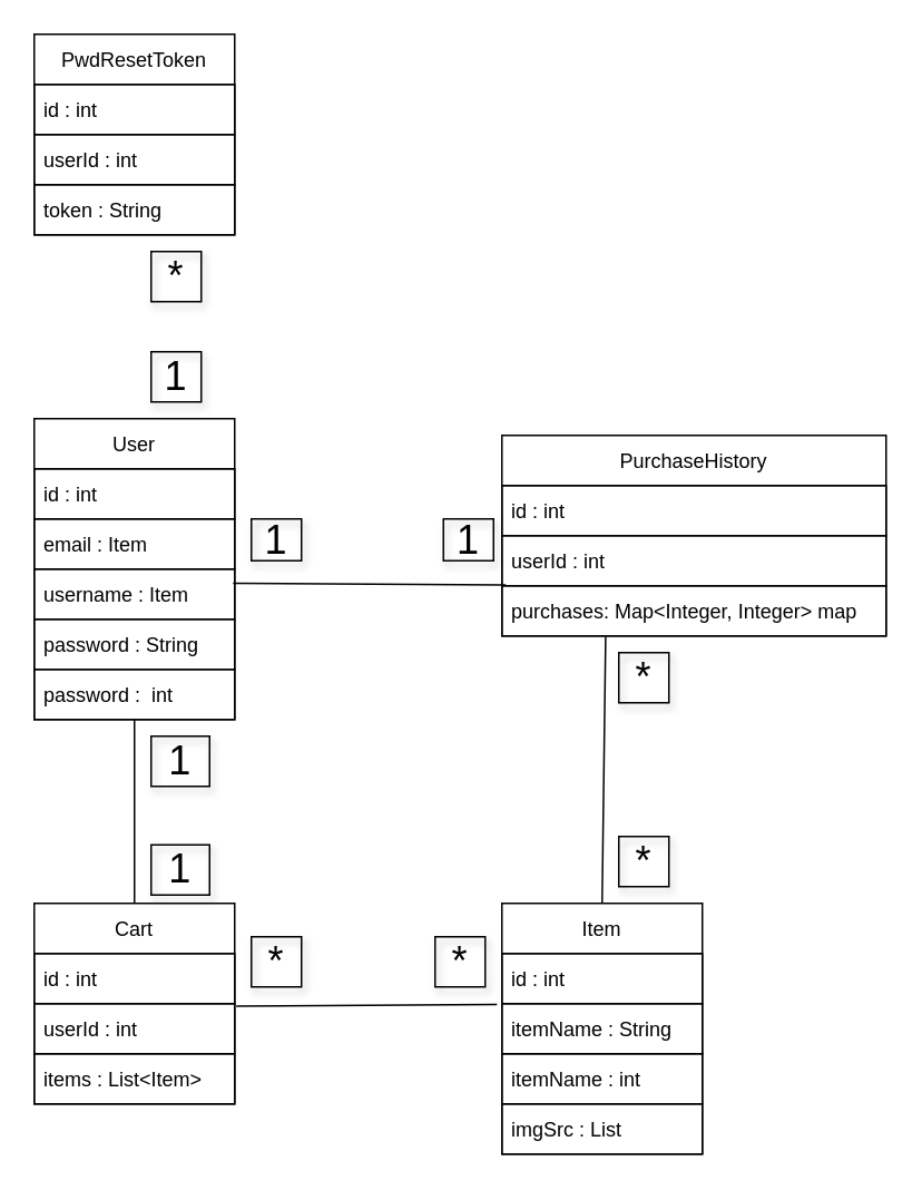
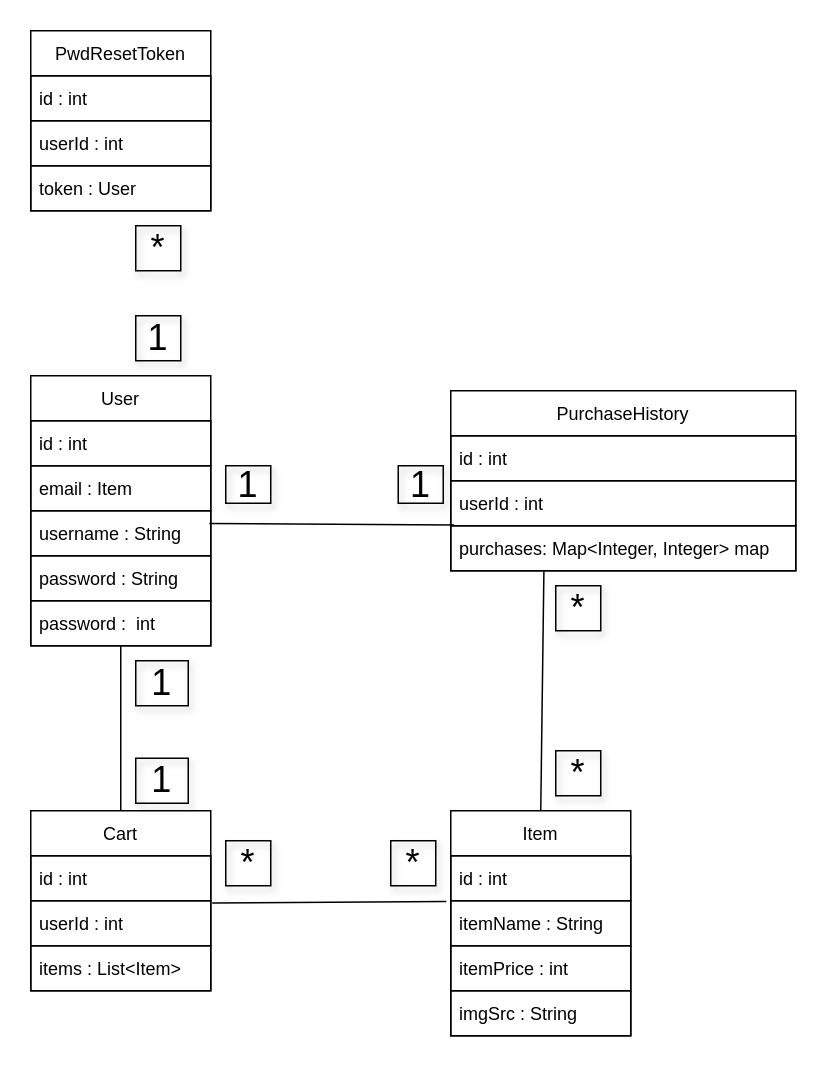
  <mxCell id="0" />
  <mxCell id="1" parent="0" />
  <mxCell id="2" value="User" style="swimlane;fontStyle=0;childLayout=stackLayout;horizontal=1;startSize=30;horizontalStack=0;resizeParent=1;resizeParentMax=0;resizeLast=0;collapsible=1;marginBottom=0;fontColor=#000000;strokeColor=#000000;" parent="1" vertex="1"><mxGeometry x="20" y="250" width="120" height="180" as="geometry" /></mxCell>
  <mxCell id="3" value="id : int" style="text;strokeColor=#000000;fillColor=none;align=left;verticalAlign=middle;spacingLeft=4;spacingRight=4;overflow=hidden;points=[[0,0.5],[1,0.5]];portConstraint=eastwest;rotatable=0;fontColor=#000000;" parent="2" vertex="1"><mxGeometry y="30" width="120" height="30" as="geometry" /></mxCell>
  <mxCell id="4" value="email : Item" style="text;strokeColor=#000000;fillColor=none;align=left;verticalAlign=middle;spacingLeft=4;spacingRight=4;overflow=hidden;points=[[0,0.5],[1,0.5]];portConstraint=eastwest;rotatable=0;fontColor=#000000;" parent="2" vertex="1"><mxGeometry y="60" width="120" height="30" as="geometry" /></mxCell>
- <mxCell id="5" value="username : Item" style="text;strokeColor=#000000;fillColor=none;align=left;verticalAlign=middle;spacingLeft=4;spacingRight=4;overflow=hidden;points=[[0,0.5],[1,0.5]];portConstraint=eastwest;rotatable=0;fontColor=#000000;" parent="2" vertex="1"><mxGeometry y="90" width="120" height="30" as="geometry" /></mxCell>
+ <mxCell id="5" value="username : String" style="text;strokeColor=#000000;fillColor=none;align=left;verticalAlign=middle;spacingLeft=4;spacingRight=4;overflow=hidden;points=[[0,0.5],[1,0.5]];portConstraint=eastwest;rotatable=0;fontColor=#000000;" parent="2" vertex="1"><mxGeometry y="90" width="120" height="30" as="geometry" /></mxCell>
  <mxCell id="6" value="password : String" style="text;strokeColor=#000000;fillColor=none;align=left;verticalAlign=middle;spacingLeft=4;spacingRight=4;overflow=hidden;points=[[0,0.5],[1,0.5]];portConstraint=eastwest;rotatable=0;fontColor=#000000;" parent="2" vertex="1"><mxGeometry y="120" width="120" height="30" as="geometry" /></mxCell>
  <mxCell id="7" value="password :  int" style="text;strokeColor=#000000;fillColor=none;align=left;verticalAlign=middle;spacingLeft=4;spacingRight=4;overflow=hidden;points=[[0,0.5],[1,0.5]];portConstraint=eastwest;rotatable=0;fontColor=#000000;" parent="2" vertex="1"><mxGeometry y="150" width="120" height="30" as="geometry" /></mxCell>
  <mxCell id="8" value="PwdResetToken" style="swimlane;fontStyle=0;childLayout=stackLayout;horizontal=1;startSize=30;horizontalStack=0;resizeParent=1;resizeParentMax=0;resizeLast=0;collapsible=1;marginBottom=0;" parent="1" vertex="1"><mxGeometry x="20" y="20" width="120" height="120" as="geometry" /></mxCell>
  <mxCell id="9" value="id : int" style="text;strokeColor=#000000;fillColor=none;align=left;verticalAlign=middle;spacingLeft=4;spacingRight=4;overflow=hidden;points=[[0,0.5],[1,0.5]];portConstraint=eastwest;rotatable=0;fontColor=#000000;" parent="8" vertex="1"><mxGeometry y="30" width="120" height="30" as="geometry" /></mxCell>
  <mxCell id="10" value="userId : int" style="text;strokeColor=#000000;fillColor=none;align=left;verticalAlign=middle;spacingLeft=4;spacingRight=4;overflow=hidden;points=[[0,0.5],[1,0.5]];portConstraint=eastwest;rotatable=0;fontColor=#000000;" parent="8" vertex="1"><mxGeometry y="60" width="120" height="30" as="geometry" /></mxCell>
- <mxCell id="11" value="token : String" style="text;strokeColor=#000000;fillColor=none;align=left;verticalAlign=middle;spacingLeft=4;spacingRight=4;overflow=hidden;points=[[0,0.5],[1,0.5]];portConstraint=eastwest;rotatable=0;fontColor=#000000;" parent="8" vertex="1"><mxGeometry y="90" width="120" height="30" as="geometry" /></mxCell>
+ <mxCell id="11" value="token : User" style="text;strokeColor=#000000;fillColor=none;align=left;verticalAlign=middle;spacingLeft=4;spacingRight=4;overflow=hidden;points=[[0,0.5],[1,0.5]];portConstraint=eastwest;rotatable=0;fontColor=#000000;" parent="8" vertex="1"><mxGeometry y="90" width="120" height="30" as="geometry" /></mxCell>
  <mxCell id="12" value="Cart" style="swimlane;fontStyle=0;childLayout=stackLayout;horizontal=1;startSize=30;horizontalStack=0;resizeParent=1;resizeParentMax=0;resizeLast=0;collapsible=1;marginBottom=0;fontColor=#000000;strokeColor=#000000;" parent="1" vertex="1"><mxGeometry x="20" y="540" width="120" height="120" as="geometry" /></mxCell>
  <mxCell id="13" value="id : int" style="text;strokeColor=#000000;fillColor=none;align=left;verticalAlign=middle;spacingLeft=4;spacingRight=4;overflow=hidden;points=[[0,0.5],[1,0.5]];portConstraint=eastwest;rotatable=0;fontColor=#000000;" parent="12" vertex="1"><mxGeometry y="30" width="120" height="30" as="geometry" /></mxCell>
  <mxCell id="14" value="userId : int" style="text;strokeColor=#000000;fillColor=none;align=left;verticalAlign=middle;spacingLeft=4;spacingRight=4;overflow=hidden;points=[[0,0.5],[1,0.5]];portConstraint=eastwest;rotatable=0;fontColor=#000000;" parent="12" vertex="1"><mxGeometry y="60" width="120" height="30" as="geometry" /></mxCell>
  <mxCell id="15" value="items : List&lt;Item&gt;" style="text;strokeColor=#000000;fillColor=none;align=left;verticalAlign=middle;spacingLeft=4;spacingRight=4;overflow=hidden;points=[[0,0.5],[1,0.5]];portConstraint=eastwest;rotatable=0;fontColor=#000000;" parent="12" vertex="1"><mxGeometry y="90" width="120" height="30" as="geometry" /></mxCell>
  <mxCell id="16" value="Item" style="swimlane;fontStyle=0;childLayout=stackLayout;horizontal=1;startSize=30;horizontalStack=0;resizeParent=1;resizeParentMax=0;resizeLast=0;collapsible=1;marginBottom=0;fontColor=#000000;strokeColor=#000000;" parent="1" vertex="1"><mxGeometry x="300" y="540" width="120" height="150" as="geometry" /></mxCell>
  <mxCell id="17" value="id : int" style="text;strokeColor=#000000;fillColor=none;align=left;verticalAlign=middle;spacingLeft=4;spacingRight=4;overflow=hidden;points=[[0,0.5],[1,0.5]];portConstraint=eastwest;rotatable=0;fontColor=#000000;" parent="16" vertex="1"><mxGeometry y="30" width="120" height="30" as="geometry" /></mxCell>
  <mxCell id="18" value="itemName : String" style="text;strokeColor=#000000;fillColor=none;align=left;verticalAlign=middle;spacingLeft=4;spacingRight=4;overflow=hidden;points=[[0,0.5],[1,0.5]];portConstraint=eastwest;rotatable=0;fontColor=#000000;" parent="16" vertex="1"><mxGeometry y="60" width="120" height="30" as="geometry" /></mxCell>
- <mxCell id="19" value="itemName : int" style="text;strokeColor=#000000;fillColor=none;align=left;verticalAlign=middle;spacingLeft=4;spacingRight=4;overflow=hidden;points=[[0,0.5],[1,0.5]];portConstraint=eastwest;rotatable=0;fontColor=#000000;" parent="16" vertex="1"><mxGeometry y="90" width="120" height="30" as="geometry" /></mxCell>
- <mxCell id="20" value="imgSrc : List" style="text;strokeColor=#000000;fillColor=none;align=left;verticalAlign=middle;spacingLeft=4;spacingRight=4;overflow=hidden;points=[[0,0.5],[1,0.5]];portConstraint=eastwest;rotatable=0;fontColor=#000000;fontStyle=0" parent="16" vertex="1"><mxGeometry y="120" width="120" height="30" as="geometry" /></mxCell>
+ <mxCell id="19" value="itemPrice : int" style="text;strokeColor=#000000;fillColor=none;align=left;verticalAlign=middle;spacingLeft=4;spacingRight=4;overflow=hidden;points=[[0,0.5],[1,0.5]];portConstraint=eastwest;rotatable=0;fontColor=#000000;" parent="16" vertex="1"><mxGeometry y="90" width="120" height="30" as="geometry" /></mxCell>
+ <mxCell id="20" value="imgSrc : String" style="text;strokeColor=#000000;fillColor=none;align=left;verticalAlign=middle;spacingLeft=4;spacingRight=4;overflow=hidden;points=[[0,0.5],[1,0.5]];portConstraint=eastwest;rotatable=0;fontColor=#000000;fontStyle=0" parent="16" vertex="1"><mxGeometry y="120" width="120" height="30" as="geometry" /></mxCell>
  <mxCell id="21" value="PurchaseHistory" style="swimlane;fontStyle=0;childLayout=stackLayout;horizontal=1;startSize=30;horizontalStack=0;resizeParent=1;resizeParentMax=0;resizeLast=0;collapsible=1;marginBottom=0;fontColor=#000000;strokeColor=#000000;" parent="1" vertex="1"><mxGeometry x="300" y="260" width="230" height="120" as="geometry" /></mxCell>
  <mxCell id="22" value="id : int" style="text;strokeColor=#000000;fillColor=none;align=left;verticalAlign=middle;spacingLeft=4;spacingRight=4;overflow=hidden;points=[[0,0.5],[1,0.5]];portConstraint=eastwest;rotatable=0;fontColor=#000000;" parent="21" vertex="1"><mxGeometry y="30" width="230" height="30" as="geometry" /></mxCell>
  <mxCell id="23" value="userId : int" style="text;strokeColor=#000000;fillColor=none;align=left;verticalAlign=middle;spacingLeft=4;spacingRight=4;overflow=hidden;points=[[0,0.5],[1,0.5]];portConstraint=eastwest;rotatable=0;fontColor=#000000;" parent="21" vertex="1"><mxGeometry y="60" width="230" height="30" as="geometry" /></mxCell>
  <mxCell id="24" value="purchases: Map&lt;Integer, Integer&gt; map" style="text;strokeColor=#000000;fillColor=none;align=left;verticalAlign=middle;spacingLeft=4;spacingRight=4;overflow=hidden;points=[[0,0.5],[1,0.5]];portConstraint=eastwest;rotatable=0;fontColor=#000000;" parent="21" vertex="1"><mxGeometry y="90" width="230" height="30" as="geometry" /></mxCell>
  <mxCell id="25" value="" style="endArrow=none;html=1;rounded=0;exitX=0.5;exitY=0;exitDx=0;exitDy=0;entryX=0.25;entryY=1;entryDx=0;entryDy=0;fontColor=#000000;strokeColor=#000000;" parent="1" source="12" edge="1"><mxGeometry width="50" height="50" relative="1" as="geometry"><mxPoint x="30" y="380" as="sourcePoint" /><mxPoint x="80" y="430" as="targetPoint" /></mxGeometry></mxCell>
  <mxCell id="26" value="" style="endArrow=none;html=1;rounded=0;entryX=0.01;entryY=-0.017;entryDx=0;entryDy=0;entryPerimeter=0;exitX=0.992;exitY=0.283;exitDx=0;exitDy=0;exitPerimeter=0;fontColor=#000000;strokeColor=#000000;" parent="1" source="5" target="24" edge="1"><mxGeometry width="50" height="50" relative="1" as="geometry"><mxPoint x="140" y="230" as="sourcePoint" /><mxPoint x="190" y="180" as="targetPoint" /></mxGeometry></mxCell>
  <mxCell id="27" value="&lt;font style=&quot;font-size: 24px;&quot;&gt;1&lt;/font&gt;" style="text;html=1;strokeColor=#000000;fillColor=none;align=center;verticalAlign=middle;whiteSpace=wrap;rounded=0;shadow=1;fontColor=#000000;" parent="1" vertex="1"><mxGeometry x="150" y="310" width="30" height="25" as="geometry" /></mxCell>
  <mxCell id="28" value="&lt;font style=&quot;font-size: 24px;&quot;&gt;1&lt;/font&gt;" style="text;html=1;strokeColor=#000000;fillColor=none;align=center;verticalAlign=middle;whiteSpace=wrap;rounded=0;shadow=1;fontColor=#000000;" parent="1" vertex="1"><mxGeometry x="265" y="310" width="30" height="25" as="geometry" /></mxCell>
  <mxCell id="29" value="&lt;font style=&quot;font-size: 24px;&quot;&gt;1&lt;/font&gt;" style="text;html=1;strokeColor=#000000;fillColor=none;align=center;verticalAlign=middle;whiteSpace=wrap;rounded=0;shadow=1;fontColor=#000000;" parent="1" vertex="1"><mxGeometry x="90" y="210" width="30" height="30" as="geometry" /></mxCell>
  <mxCell id="30" value="&lt;font style=&quot;font-size: 24px;&quot;&gt;*&lt;/font&gt;" style="text;html=1;strokeColor=#000000;fillColor=none;align=center;verticalAlign=middle;whiteSpace=wrap;rounded=0;shadow=1;fontColor=#000000;" parent="1" vertex="1"><mxGeometry x="90" y="150" width="30" height="30" as="geometry" /></mxCell>
  <mxCell id="31" value="&lt;font style=&quot;font-size: 24px;&quot;&gt;1&lt;/font&gt;" style="text;html=1;strokeColor=#000000;fillColor=none;align=center;verticalAlign=middle;whiteSpace=wrap;rounded=0;shadow=1;fontColor=#000000;" parent="1" vertex="1"><mxGeometry x="90" y="440" width="35" height="30" as="geometry" /></mxCell>
  <mxCell id="32" value="&lt;font style=&quot;font-size: 24px;&quot;&gt;1&lt;/font&gt;" style="text;html=1;strokeColor=#000000;fillColor=none;align=center;verticalAlign=middle;whiteSpace=wrap;rounded=0;shadow=1;fontColor=#000000;" parent="1" vertex="1"><mxGeometry x="90" y="505" width="35" height="30" as="geometry" /></mxCell>
  <mxCell id="33" value="" style="endArrow=none;html=1;rounded=0;fontSize=24;entryX=-0.025;entryY=0.017;entryDx=0;entryDy=0;entryPerimeter=0;exitX=1.008;exitY=0.05;exitDx=0;exitDy=0;exitPerimeter=0;fontColor=#000000;strokeColor=#000000;" parent="1" source="14" target="18" edge="1"><mxGeometry width="50" height="50" relative="1" as="geometry"><mxPoint x="140" y="600" as="sourcePoint" /><mxPoint x="190" y="550" as="targetPoint" /></mxGeometry></mxCell>
  <mxCell id="34" value="*" style="text;html=1;strokeColor=#000000;fillColor=none;align=center;verticalAlign=middle;whiteSpace=wrap;rounded=0;shadow=1;fontSize=24;fontColor=#000000;" parent="1" vertex="1"><mxGeometry x="150" y="560" width="30" height="30" as="geometry" /></mxCell>
  <mxCell id="35" value="*" style="text;html=1;strokeColor=#000000;fillColor=none;align=center;verticalAlign=middle;whiteSpace=wrap;rounded=0;shadow=1;fontSize=24;fontColor=#000000;" parent="1" vertex="1"><mxGeometry x="260" y="560" width="30" height="30" as="geometry" /></mxCell>
  <mxCell id="36" value="" style="endArrow=none;html=1;rounded=0;fontSize=24;entryX=0.27;entryY=1.017;entryDx=0;entryDy=0;entryPerimeter=0;fontColor=#000000;strokeColor=#000000;" parent="1" target="24" edge="1"><mxGeometry width="50" height="50" relative="1" as="geometry"><mxPoint x="360" y="540" as="sourcePoint" /><mxPoint x="410" y="490" as="targetPoint" /></mxGeometry></mxCell>
  <mxCell id="37" value="*" style="text;html=1;strokeColor=#000000;fillColor=none;align=center;verticalAlign=middle;whiteSpace=wrap;rounded=0;shadow=1;fontSize=24;fontColor=#000000;" parent="1" vertex="1"><mxGeometry x="370" y="390" width="30" height="30" as="geometry" /></mxCell>
  <mxCell id="38" value="*" style="text;html=1;strokeColor=#000000;fillColor=none;align=center;verticalAlign=middle;whiteSpace=wrap;rounded=0;shadow=1;fontSize=24;fontColor=#000000;" parent="1" vertex="1"><mxGeometry x="370" y="500" width="30" height="30" as="geometry" /></mxCell>
